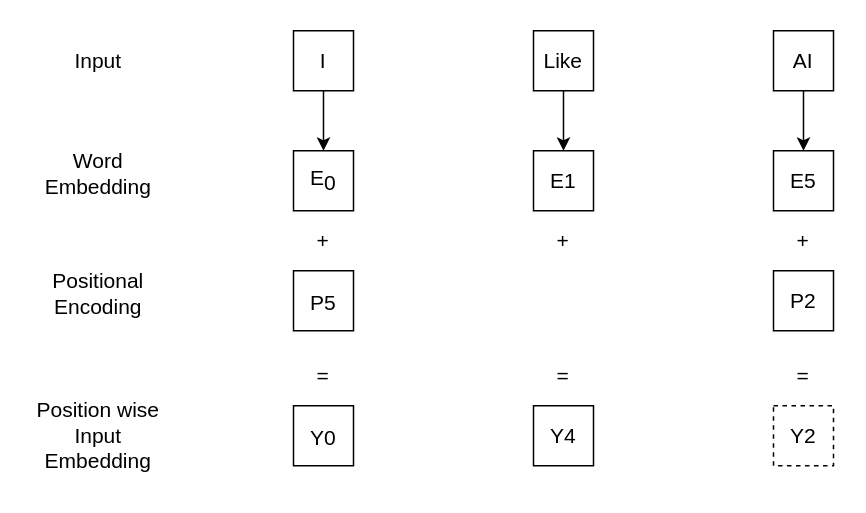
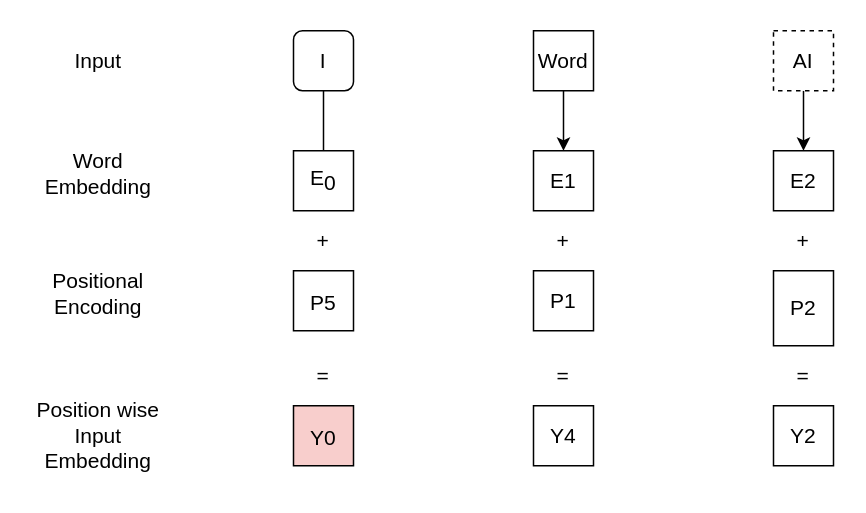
  <mxCell id="0" />
  <mxCell id="1" parent="0" />
- <mxCell id="2" style="edgeStyle=orthogonalEdgeStyle;rounded=0;orthogonalLoop=1;jettySize=auto;html=1;entryX=0.5;entryY=0;entryDx=0;entryDy=0;fontSize=14;" edge="1" parent="1" source="3" target="10"><mxGeometry relative="1" as="geometry" /></mxCell>
- <mxCell id="3" value="I" style="rounded=0;whiteSpace=wrap;html=1;fontSize=14;" vertex="1" parent="1"><mxGeometry x="195" y="20" width="40" height="40" as="geometry" /></mxCell>
+ <mxCell id="2" style="edgeStyle=orthogonalEdgeStyle;rounded=0;orthogonalLoop=1;jettySize=auto;html=1;entryX=0.5;entryY=0;entryDx=0;entryDy=0;fontSize=14;endArrow=none;" edge="1" parent="1" source="3" target="10"><mxGeometry relative="1" as="geometry" /></mxCell>
+ <mxCell id="3" value="I" style="whiteSpace=wrap;html=1;fontSize=14;rounded=1;" vertex="1" parent="1"><mxGeometry x="195" y="20" width="40" height="40" as="geometry" /></mxCell>
  <mxCell id="4" style="edgeStyle=orthogonalEdgeStyle;rounded=0;orthogonalLoop=1;jettySize=auto;html=1;entryX=0.5;entryY=0;entryDx=0;entryDy=0;fontSize=14;" edge="1" parent="1" source="5" target="11"><mxGeometry relative="1" as="geometry" /></mxCell>
- <mxCell id="5" value="Like" style="rounded=0;whiteSpace=wrap;html=1;fontSize=14;" vertex="1" parent="1"><mxGeometry x="355" y="20" width="40" height="40" as="geometry" /></mxCell>
+ <mxCell id="5" value="Word" style="rounded=0;whiteSpace=wrap;html=1;fontSize=14;" vertex="1" parent="1"><mxGeometry x="355" y="20" width="40" height="40" as="geometry" /></mxCell>
  <mxCell id="6" style="edgeStyle=orthogonalEdgeStyle;rounded=0;orthogonalLoop=1;jettySize=auto;html=1;entryX=0.5;entryY=0;entryDx=0;entryDy=0;fontSize=14;" edge="1" parent="1" source="7" target="12"><mxGeometry relative="1" as="geometry" /></mxCell>
- <mxCell id="7" value="AI" style="rounded=0;whiteSpace=wrap;html=1;fontSize=14;" vertex="1" parent="1"><mxGeometry x="515" y="20" width="40" height="40" as="geometry" /></mxCell>
+ <mxCell id="7" value="AI" style="rounded=0;whiteSpace=wrap;html=1;fontSize=14;dashed=1;" vertex="1" parent="1"><mxGeometry x="515" y="20" width="40" height="40" as="geometry" /></mxCell>
  <mxCell id="8" value="Input" style="text;html=1;align=center;verticalAlign=middle;whiteSpace=wrap;rounded=0;fontSize=14;" vertex="1" parent="1"><mxGeometry x="35" y="25" width="60" height="30" as="geometry" /></mxCell>
  <mxCell id="9" value="Word Embedding" style="text;html=1;align=center;verticalAlign=middle;whiteSpace=wrap;rounded=0;fontSize=14;" vertex="1" parent="1"><mxGeometry x="35" y="100" width="60" height="30" as="geometry" /></mxCell>
  <mxCell id="10" value="E&lt;sub style=&quot;font-size: 14px;&quot;&gt;0&lt;/sub&gt;" style="rounded=0;whiteSpace=wrap;html=1;fontSize=14;" vertex="1" parent="1"><mxGeometry x="195" y="100" width="40" height="40" as="geometry" /></mxCell>
  <mxCell id="11" value="E&lt;span style=&quot;font-size: 14px;&quot;&gt;1&lt;/span&gt;" style="rounded=0;whiteSpace=wrap;html=1;fontSize=14;" vertex="1" parent="1"><mxGeometry x="355" y="100" width="40" height="40" as="geometry" /></mxCell>
- <mxCell id="12" value="E&lt;span style=&quot;font-size: 14px;&quot;&gt;5&lt;/span&gt;" style="rounded=0;whiteSpace=wrap;html=1;fontSize=14;" vertex="1" parent="1"><mxGeometry x="515" y="100" width="40" height="40" as="geometry" /></mxCell>
+ <mxCell id="12" value="E&lt;span style=&quot;font-size: 14px;&quot;&gt;2&lt;/span&gt;" style="rounded=0;whiteSpace=wrap;html=1;fontSize=14;" vertex="1" parent="1"><mxGeometry x="515" y="100" width="40" height="40" as="geometry" /></mxCell>
  <mxCell id="13" value="Positional Encoding" style="text;html=1;align=center;verticalAlign=middle;whiteSpace=wrap;rounded=0;fontSize=14;" vertex="1" parent="1"><mxGeometry x="35" y="180" width="60" height="30" as="geometry" /></mxCell>
  <mxCell id="14" value="&lt;sub style=&quot;font-size: 14px;&quot;&gt;&lt;span style=&quot;font-size: 14px;&quot;&gt;P&lt;/span&gt;5&lt;/sub&gt;" style="rounded=0;whiteSpace=wrap;html=1;fontSize=14;" vertex="1" parent="1"><mxGeometry x="195" y="180" width="40" height="40" as="geometry" /></mxCell>
- <mxCell id="16" value="P&lt;span style=&quot;font-size: 14px;&quot;&gt;2&lt;/span&gt;" style="rounded=0;whiteSpace=wrap;html=1;fontSize=14;" vertex="1" parent="1"><mxGeometry x="515" y="180" width="40" height="40" as="geometry" /></mxCell>
+ <mxCell id="15" value="P&lt;span style=&quot;font-size: 14px;&quot;&gt;1&lt;/span&gt;" style="rounded=0;whiteSpace=wrap;html=1;fontSize=14;" vertex="1" parent="1"><mxGeometry x="355" y="180" width="40" height="40" as="geometry" /></mxCell>
+ <mxCell id="16" value="P&lt;span style=&quot;font-size: 14px;&quot;&gt;2&lt;/span&gt;" style="rounded=0;whiteSpace=wrap;html=1;fontSize=14;" vertex="1" parent="1"><mxGeometry x="515" y="180" width="40" height="50" as="geometry" /></mxCell>
  <mxCell id="17" value="+" style="text;html=1;align=center;verticalAlign=middle;whiteSpace=wrap;rounded=0;fontSize=14;" vertex="1" parent="1"><mxGeometry x="195" y="150" width="40" height="20" as="geometry" /></mxCell>
  <mxCell id="18" value="+" style="text;html=1;align=center;verticalAlign=middle;whiteSpace=wrap;rounded=0;fontSize=14;" vertex="1" parent="1"><mxGeometry x="355" y="150" width="40" height="20" as="geometry" /></mxCell>
  <mxCell id="19" value="+" style="text;html=1;align=center;verticalAlign=middle;whiteSpace=wrap;rounded=0;fontSize=14;" vertex="1" parent="1"><mxGeometry x="515" y="150" width="40" height="20" as="geometry" /></mxCell>
  <mxCell id="20" value="Position wise Input Embedding" style="text;html=1;align=center;verticalAlign=middle;whiteSpace=wrap;rounded=0;fontSize=14;" vertex="1" parent="1"><mxGeometry x="20" y="260" width="90" height="60" as="geometry" /></mxCell>
- <mxCell id="21" value="&lt;sub style=&quot;font-size: 14px;&quot;&gt;&lt;span style=&quot;font-size: 14px;&quot;&gt;Y&lt;/span&gt;0&lt;/sub&gt;" style="rounded=0;whiteSpace=wrap;html=1;fontSize=14;" vertex="1" parent="1"><mxGeometry x="195" y="270" width="40" height="40" as="geometry" /></mxCell>
+ <mxCell id="21" value="&lt;sub style=&quot;font-size: 14px;&quot;&gt;&lt;span style=&quot;font-size: 14px;&quot;&gt;Y&lt;/span&gt;0&lt;/sub&gt;" style="rounded=0;whiteSpace=wrap;html=1;fontSize=14;fillColor=#f8cecc;" vertex="1" parent="1"><mxGeometry x="195" y="270" width="40" height="40" as="geometry" /></mxCell>
  <mxCell id="22" value="Y&lt;span style=&quot;font-size: 14px;&quot;&gt;4&lt;/span&gt;" style="rounded=0;whiteSpace=wrap;html=1;fontSize=14;" vertex="1" parent="1"><mxGeometry x="355" y="270" width="40" height="40" as="geometry" /></mxCell>
- <mxCell id="23" value="Y&lt;span style=&quot;font-size: 14px;&quot;&gt;2&lt;/span&gt;" style="rounded=0;whiteSpace=wrap;html=1;fontSize=14;dashed=1;" vertex="1" parent="1"><mxGeometry x="515" y="270" width="40" height="40" as="geometry" /></mxCell>
+ <mxCell id="23" value="Y&lt;span style=&quot;font-size: 14px;&quot;&gt;2&lt;/span&gt;" style="rounded=0;whiteSpace=wrap;html=1;fontSize=14;" vertex="1" parent="1"><mxGeometry x="515" y="270" width="40" height="40" as="geometry" /></mxCell>
  <mxCell id="24" value="=" style="text;html=1;align=center;verticalAlign=middle;whiteSpace=wrap;rounded=0;fontSize=14;" vertex="1" parent="1"><mxGeometry x="195" y="240" width="40" height="20" as="geometry" /></mxCell>
  <mxCell id="25" value="=" style="text;html=1;align=center;verticalAlign=middle;whiteSpace=wrap;rounded=0;fontSize=14;" vertex="1" parent="1"><mxGeometry x="355" y="240" width="40" height="20" as="geometry" /></mxCell>
  <mxCell id="26" value="=" style="text;html=1;align=center;verticalAlign=middle;whiteSpace=wrap;rounded=0;fontSize=14;" vertex="1" parent="1"><mxGeometry x="515" y="240" width="40" height="20" as="geometry" /></mxCell>
